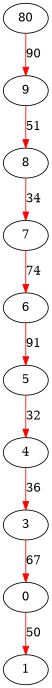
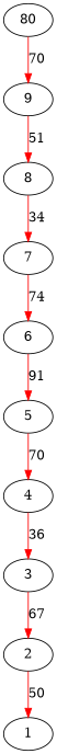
  digraph {
    edge [color=red]
-   2 [label=0]
+   2
    1
    3
    4
    5
    6
    7
    8
    9
    n10 [label=80]
    2 -> 1 [label=50]
    3 -> 2 [label=67]
    4 -> 3 [label=36]
-   5 -> 4 [label=32]
+   5 -> 4 [label=70]
    6 -> 5 [label=91]
    7 -> 6 [label=74]
    8 -> 7 [label=34]
    9 -> 8 [label=51]
-   n10 -> 9 [label=90]
+   n10 -> 9 [label=70]
  }
